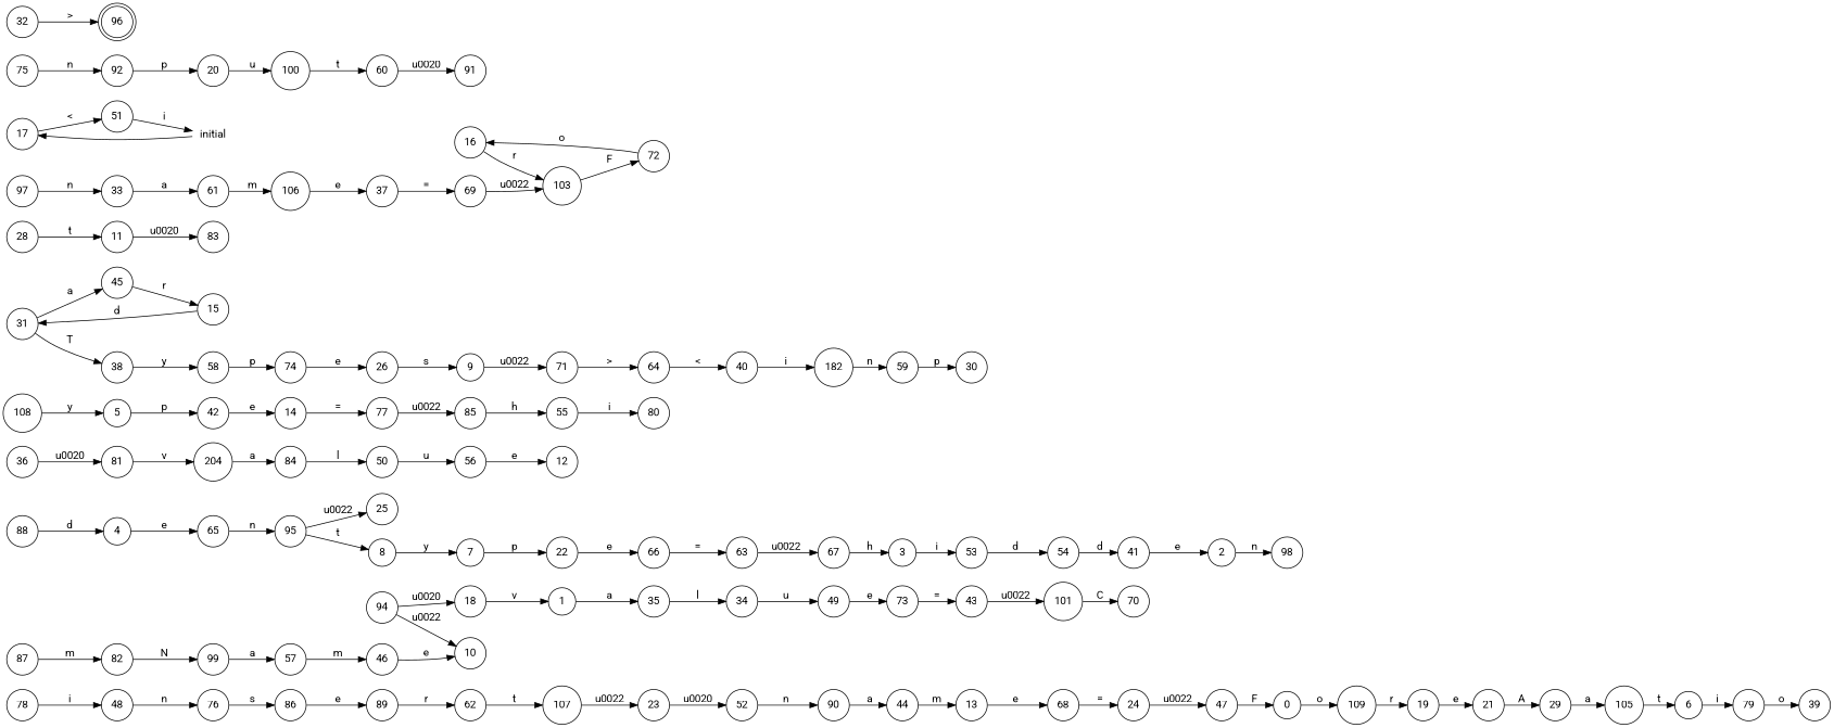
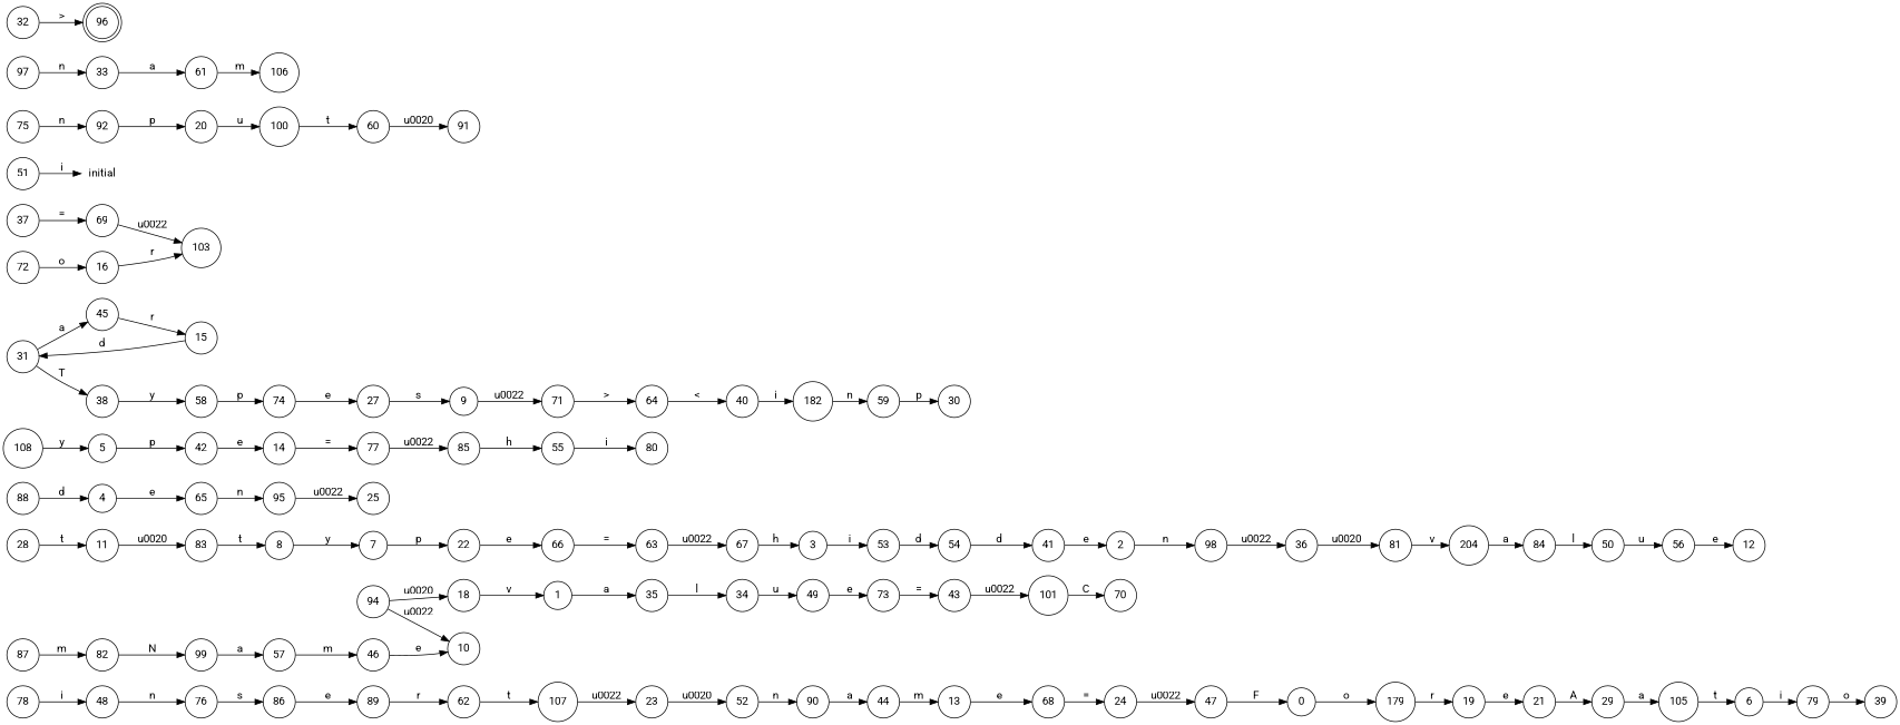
  digraph {
    fontname=Roboto
    rankdir=LR
    node [fontname=Roboto shape=circle]
    edge [fontname=Roboto]
    0
-   109
+   109 [label=179]
    19
    21
    1
    35
    34
    49
    2
    98
    36
    81
    3
    53
    54
    41
    4
    65
    95
    25
    5
    42
    14
    77
    6
    79
    39
    7
    22
    66
    63
    8
    9
    71
    64
    40
    94
    10
    18
    11
    83
    78
    48
    13
    68
    24
    47
    85
    55
    15
    31
    38
    45
    58
    16
    103
    87
    82
    99
-   17
    51
    initial [shape=plaintext]
    75
    92
    29
    105
    20
    100
    60
    91
    67
    23
    52
    90
    44
    97
    33
    61
-   26
+   26 [label=27]
    76
    28
    74
    96 [shape=doublecircle]
    32
    106
    37
    73
    43
    n89 [label=204]
    84
    69
    72
    n93 [label=182]
    59
    30
    101
    70
    46
    86
    89
    50
    56
    12
    80
    88
    57
    108
    62
    107
    0 -> 109 [label=o]
    109 -> 19 [label=r]
    19 -> 21 [label=e]
    21 -> 29 [label=A]
    1 -> 35 [label=a]
    35 -> 34 [label=l]
    34 -> 49 [label=u]
    49 -> 73 [label=e]
    2 -> 98 [label=n]
+   98 -> 36 [label="\u0022"]
    36 -> 81 [label="\u0020"]
    81 -> n89 [label=v]
    3 -> 53 [label=i]
    53 -> 54 [label=d]
    54 -> 41 [label=d]
    41 -> 2 [label=e]
    4 -> 65 [label=e]
    65 -> 95 [label=n]
    95 -> 25 [label="\u0022"]
    5 -> 42 [label=p]
    42 -> 14 [label=e]
    14 -> 77 [label="="]
    77 -> 85 [label="\u0022"]
    6 -> 79 [label=i]
    79 -> 39 [label=o]
    7 -> 22 [label=p]
    22 -> 66 [label=e]
    66 -> 63 [label="="]
    63 -> 67 [label="\u0022"]
    8 -> 7 [label=y]
    9 -> 71 [label="\u0022"]
    71 -> 64 [label=">"]
    64 -> 40 [label="<"]
    40 -> n93 [label=i]
    94 -> 10 [label="\u0022"]
    94 -> 18 [label="\u0020"]
    18 -> 1 [label=v]
    11 -> 83 [label="\u0020"]
-   95 -> 8 [label=t]
+   83 -> 8 [label=t]
    78 -> 48 [label=i]
    48 -> 76 [label=n]
    13 -> 68 [label=e]
    68 -> 24 [label="="]
    24 -> 47 [label="\u0022"]
    47 -> 0 [label=F]
    85 -> 55 [label=h]
    55 -> 80 [label=i]
    15 -> 31 [label=d]
    31 -> 38 [label=T]
    31 -> 45 [label=a]
    38 -> 58 [label=y]
    45 -> 15 [label=r]
    58 -> 74 [label=p]
    16 -> 103 [label=r]
-   103 -> 72 [label=F]
    87 -> 82 [label=m]
    82 -> 99 [label=N]
    99 -> 57 [label=a]
-   17 -> 51 [label="<"]
    51 -> initial [label=i]
-   initial -> 17
    75 -> 92 [label=n]
    92 -> 20 [label=p]
    29 -> 105 [label=a]
    105 -> 6 [label=t]
    20 -> 100 [label=u]
    100 -> 60 [label=t]
    60 -> 91 [label="\u0020"]
    67 -> 3 [label=h]
    23 -> 52 [label="\u0020"]
    52 -> 90 [label=n]
    90 -> 44 [label=a]
    44 -> 13 [label=m]
    97 -> 33 [label=n]
    33 -> 61 [label=a]
    61 -> 106 [label=m]
    26 -> 9 [label=s]
    76 -> 86 [label=s]
    28 -> 11 [label=t]
    74 -> 26 [label=e]
    32 -> 96 [label=">"]
-   106 -> 37 [label=e]
    37 -> 69 [label="="]
    73 -> 43 [label="="]
    43 -> 101 [label="\u0022"]
    n89 -> 84 [label=a]
    84 -> 50 [label=l]
    69 -> 103 [label="\u0022"]
    72 -> 16 [label=o]
    n93 -> 59 [label=n]
    59 -> 30 [label=p]
    101 -> 70 [label=C]
    46 -> 10 [label=e]
    86 -> 89 [label=e]
    89 -> 62 [label=r]
    50 -> 56 [label=u]
    56 -> 12 [label=e]
    88 -> 4 [label=d]
    57 -> 46 [label=m]
    108 -> 5 [label=y]
    62 -> 107 [label=t]
    107 -> 23 [label="\u0022"]
  }
